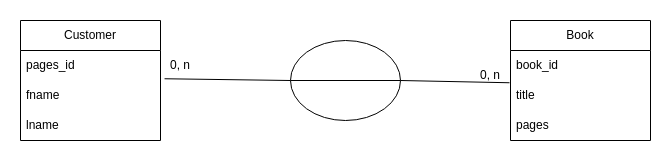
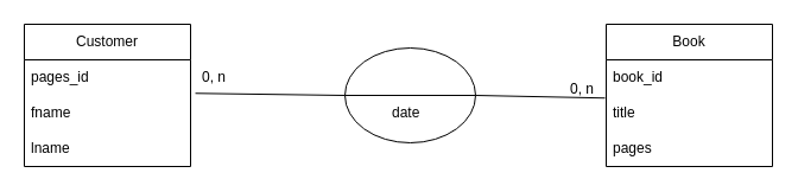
  <mxCell id="0" />
  <mxCell id="1" parent="0" />
  <mxCell id="2" value="Customer" style="swimlane;fontStyle=0;childLayout=stackLayout;horizontal=1;startSize=30;horizontalStack=0;resizeParent=1;resizeParentMax=0;resizeLast=0;collapsible=1;marginBottom=0;whiteSpace=wrap;html=1;" vertex="1" parent="1"><mxGeometry x="20" y="20" width="140" height="120" as="geometry" /></mxCell>
  <mxCell id="3" value="pages_id" style="text;strokeColor=none;fillColor=none;align=left;verticalAlign=middle;spacingLeft=4;spacingRight=4;overflow=hidden;points=[[0,0.5],[1,0.5]];portConstraint=eastwest;rotatable=0;whiteSpace=wrap;html=1;" vertex="1" parent="2"><mxGeometry y="30" width="140" height="30" as="geometry" /></mxCell>
  <mxCell id="4" value="fname" style="text;strokeColor=none;fillColor=none;align=left;verticalAlign=middle;spacingLeft=4;spacingRight=4;overflow=hidden;points=[[0,0.5],[1,0.5]];portConstraint=eastwest;rotatable=0;whiteSpace=wrap;html=1;" vertex="1" parent="2"><mxGeometry y="60" width="140" height="30" as="geometry" /></mxCell>
  <mxCell id="5" value="lname" style="text;strokeColor=none;fillColor=none;align=left;verticalAlign=middle;spacingLeft=4;spacingRight=4;overflow=hidden;points=[[0,0.5],[1,0.5]];portConstraint=eastwest;rotatable=0;whiteSpace=wrap;html=1;" vertex="1" parent="2"><mxGeometry y="90" width="140" height="30" as="geometry" /></mxCell>
  <mxCell id="6" value="Book" style="swimlane;fontStyle=0;childLayout=stackLayout;horizontal=1;startSize=30;horizontalStack=0;resizeParent=1;resizeParentMax=0;resizeLast=0;collapsible=1;marginBottom=0;whiteSpace=wrap;html=1;" vertex="1" parent="1"><mxGeometry x="510" y="20" width="140" height="120" as="geometry" /></mxCell>
  <mxCell id="7" value="book_id" style="text;strokeColor=none;fillColor=none;align=left;verticalAlign=middle;spacingLeft=4;spacingRight=4;overflow=hidden;points=[[0,0.5],[1,0.5]];portConstraint=eastwest;rotatable=0;whiteSpace=wrap;html=1;" vertex="1" parent="6"><mxGeometry y="30" width="140" height="30" as="geometry" /></mxCell>
  <mxCell id="8" value="title" style="text;strokeColor=none;fillColor=none;align=left;verticalAlign=middle;spacingLeft=4;spacingRight=4;overflow=hidden;points=[[0,0.5],[1,0.5]];portConstraint=eastwest;rotatable=0;whiteSpace=wrap;html=1;" vertex="1" parent="6"><mxGeometry y="60" width="140" height="30" as="geometry" /></mxCell>
  <mxCell id="9" value="pages" style="text;strokeColor=none;fillColor=none;align=left;verticalAlign=middle;spacingLeft=4;spacingRight=4;overflow=hidden;points=[[0,0.5],[1,0.5]];portConstraint=eastwest;rotatable=0;whiteSpace=wrap;html=1;" vertex="1" parent="6"><mxGeometry y="90" width="140" height="30" as="geometry" /></mxCell>
  <mxCell id="10" value="" style="group" vertex="1" connectable="0" parent="1"><mxGeometry x="290" y="40" width="110" height="80" as="geometry" /></mxCell>
  <mxCell id="11" value="" style="shape=lineEllipse;perimeter=ellipsePerimeter;whiteSpace=wrap;html=1;backgroundOutline=1;" vertex="1" parent="10"><mxGeometry width="110.0" height="80" as="geometry" /></mxCell>
+ <mxCell id="12" value="date" style="text;strokeColor=none;fillColor=none;align=left;verticalAlign=middle;spacingLeft=4;spacingRight=4;overflow=hidden;points=[[0,0.5],[1,0.5]];portConstraint=eastwest;rotatable=0;whiteSpace=wrap;html=1;" vertex="1" parent="10"><mxGeometry x="34.375" y="40" width="48.125" height="30" as="geometry" /></mxCell>
  <mxCell id="13" value="" style="endArrow=none;html=1;rounded=0;exitX=1.029;exitY=0.942;exitDx=0;exitDy=0;entryX=0;entryY=0.5;entryDx=0;entryDy=0;exitPerimeter=0;" edge="1" parent="1" source="3" target="11"><mxGeometry width="50" height="50" relative="1" as="geometry"><mxPoint x="230" y="110" as="sourcePoint" /><mxPoint x="280" y="60" as="targetPoint" /></mxGeometry></mxCell>
  <mxCell id="14" value="" style="endArrow=none;html=1;rounded=0;exitX=1;exitY=0.5;exitDx=0;exitDy=0;entryX=-0.007;entryY=1.075;entryDx=0;entryDy=0;entryPerimeter=0;" edge="1" parent="1" source="11" target="7"><mxGeometry width="50" height="50" relative="1" as="geometry"><mxPoint x="174" y="88" as="sourcePoint" /><mxPoint x="310" y="90" as="targetPoint" /></mxGeometry></mxCell>
  <mxCell id="15" value="0, n" style="text;html=1;strokeColor=none;fillColor=none;align=center;verticalAlign=middle;whiteSpace=wrap;rounded=0;" vertex="1" parent="1"><mxGeometry x="150" y="50" width="60" height="30" as="geometry" /></mxCell>
  <mxCell id="16" value="0, n" style="text;html=1;strokeColor=none;fillColor=none;align=center;verticalAlign=middle;whiteSpace=wrap;rounded=0;" vertex="1" parent="1"><mxGeometry x="460" y="60" width="60" height="30" as="geometry" /></mxCell>
